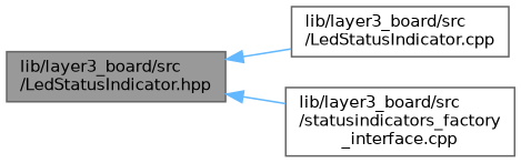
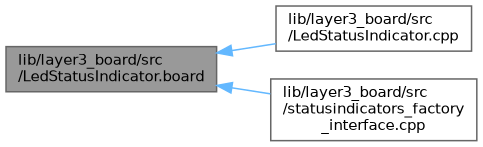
  digraph {
    rankdir=LR
    node [color=grey40 fillcolor=white fontname=Helvetica fontsize=10 shape=box style=filled]
    edge [color=steelblue1 dir=back fontname=Helvetica fontsize=10 labelfontname=Helvetica labelfontsize=10 style=solid]
-   n1 [color=gray40 fillcolor=grey60 fontcolor=black height=0.2 label="lib/layer3_board/src\l/LedStatusIndicator.hpp" width=0.4]
+   n1 [color=gray40 fillcolor=grey60 fontcolor=black height=0.2 label="lib/layer3_board/src\l/LedStatusIndicator.board" width=0.4]
    n2 [height=0.2 label="lib/layer3_board/src\l/LedStatusIndicator.cpp" width=0.4]
    n3 [height=0.2 label="lib/layer3_board/src\l/statusindicators_factory\l_interface.cpp" width=0.4]
    n1 -> n2
    n1 -> n3
  }
